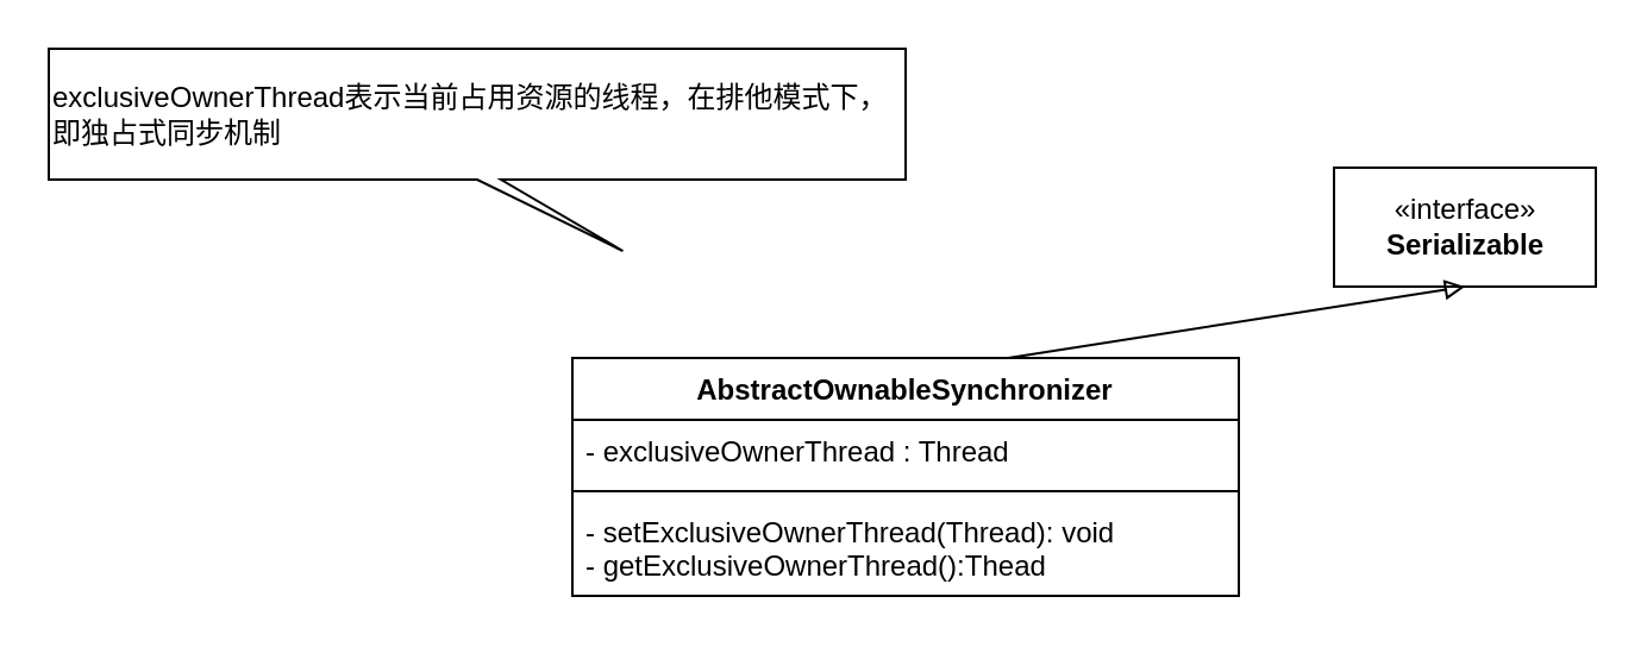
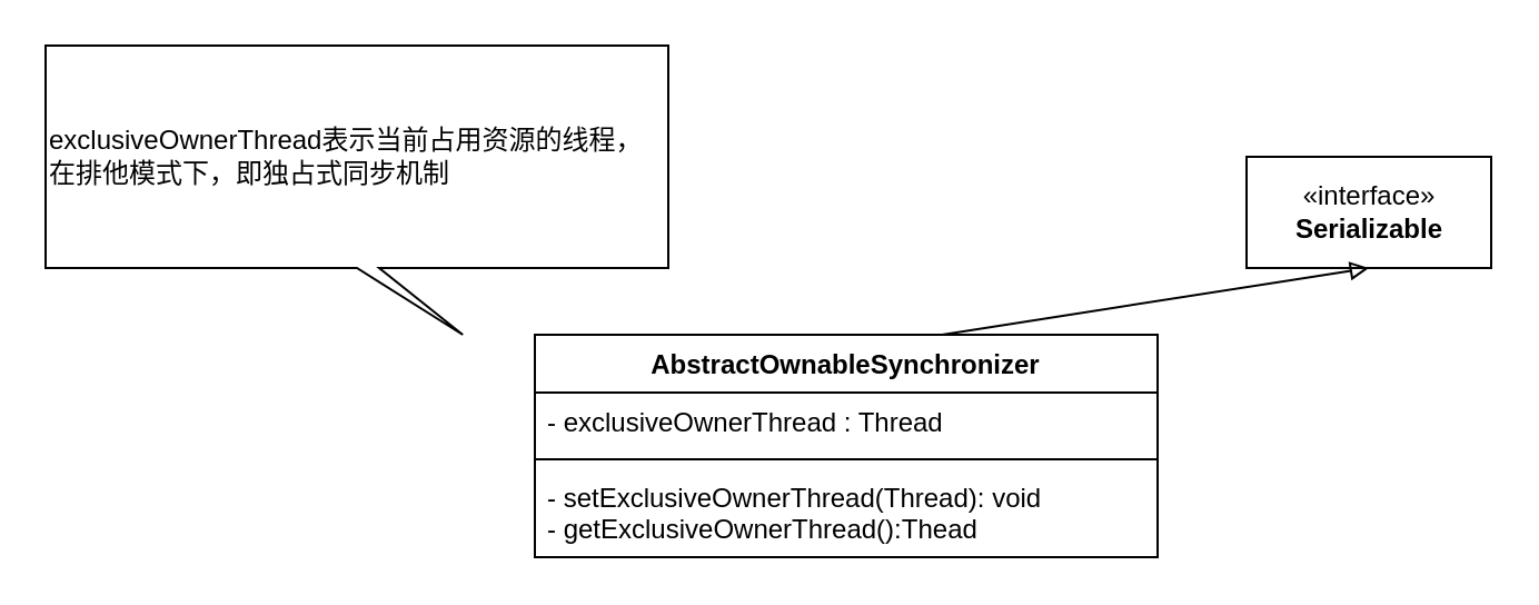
  <mxCell id="0" />
  <mxCell id="1" parent="0" />
  <mxCell id="2" value="AbstractOwnableSynchronizer" style="swimlane;fontStyle=1;align=center;verticalAlign=top;childLayout=stackLayout;horizontal=1;startSize=26;horizontalStack=0;resizeParent=1;resizeParentMax=0;resizeLast=0;collapsible=1;marginBottom=0;" vertex="1" parent="1"><mxGeometry x="240" y="150" width="280" height="100" as="geometry" /></mxCell>
  <mxCell id="3" value="- exclusiveOwnerThread : Thread" style="text;strokeColor=none;fillColor=none;align=left;verticalAlign=top;spacingLeft=4;spacingRight=4;overflow=hidden;rotatable=0;points=[[0,0.5],[1,0.5]];portConstraint=eastwest;" vertex="1" parent="2"><mxGeometry y="26" width="280" height="26" as="geometry" /></mxCell>
  <mxCell id="4" value="" style="line;strokeWidth=1;fillColor=none;align=left;verticalAlign=middle;spacingTop=-1;spacingLeft=3;spacingRight=3;rotatable=0;labelPosition=right;points=[];portConstraint=eastwest;" vertex="1" parent="2"><mxGeometry y="52" width="280" height="8" as="geometry" /></mxCell>
  <mxCell id="5" value="- setExclusiveOwnerThread(Thread): void&#10;- getExclusiveOwnerThread():Thead" style="text;strokeColor=none;fillColor=none;align=left;verticalAlign=top;spacingLeft=4;spacingRight=4;overflow=hidden;rotatable=0;points=[[0,0.5],[1,0.5]];portConstraint=eastwest;" vertex="1" parent="2"><mxGeometry y="60" width="280" height="40" as="geometry" /></mxCell>
  <mxCell id="6" value="«interface»&lt;br&gt;&lt;b&gt;Serializable&lt;/b&gt;" style="html=1;" vertex="1" parent="1"><mxGeometry x="560" y="70" width="110" height="50" as="geometry" /></mxCell>
  <mxCell id="7" style="rounded=0;orthogonalLoop=1;jettySize=auto;html=1;entryX=0.5;entryY=1;entryDx=0;entryDy=0;exitX=0.654;exitY=0;exitDx=0;exitDy=0;exitPerimeter=0;dashed=0;endArrow=block;endFill=0;" edge="1" parent="1" source="2" target="6"><mxGeometry relative="1" as="geometry" /></mxCell>
- <mxCell id="8" value="exclusiveOwnerThread表示当前占用资源的线程，在排他模式下，即独占式同步机制" style="shape=callout;whiteSpace=wrap;html=1;perimeter=calloutPerimeter;base=10;position2=0.67;align=left;" vertex="1" parent="1"><mxGeometry x="20" y="20" width="360" height="85" as="geometry" /></mxCell>
+ <mxCell id="8" value="exclusiveOwnerThread表示当前占用资源的线程，在排他模式下，即独占式同步机制" style="shape=callout;whiteSpace=wrap;html=1;perimeter=calloutPerimeter;base=10;position2=0.67;align=left;" vertex="1" parent="1"><mxGeometry x="20" y="20" width="280" height="130" as="geometry" /></mxCell>
